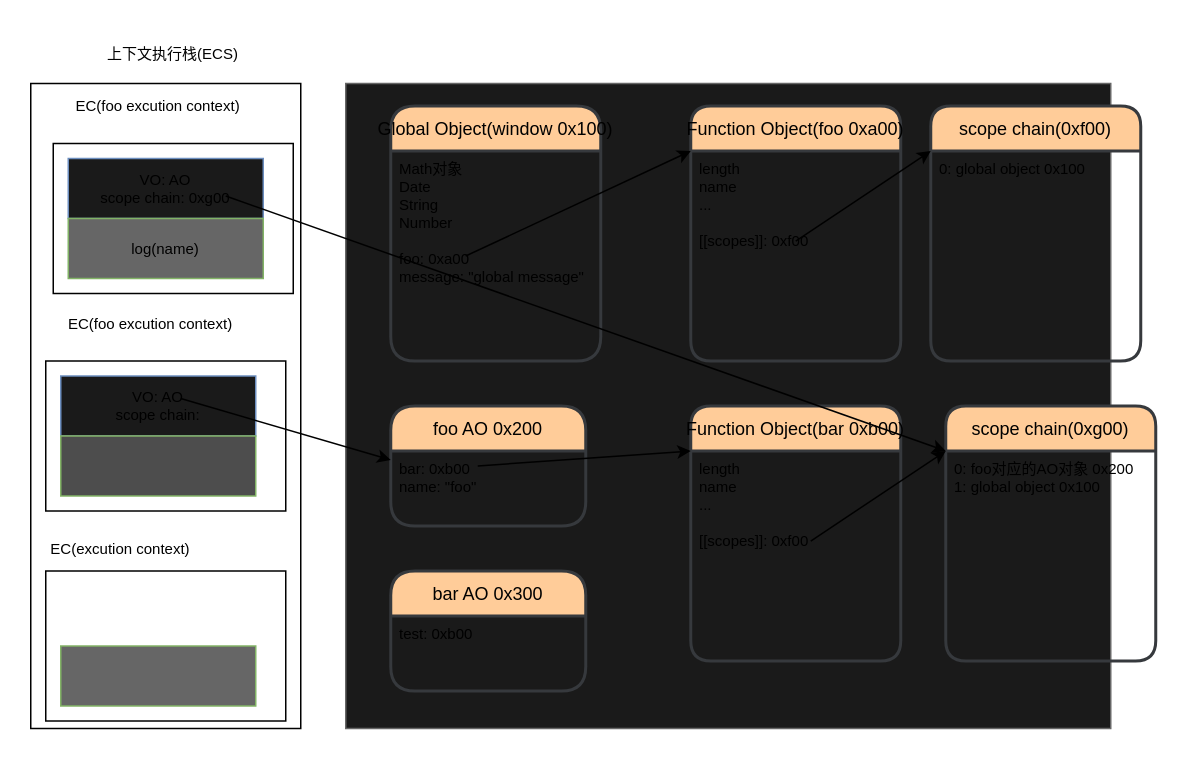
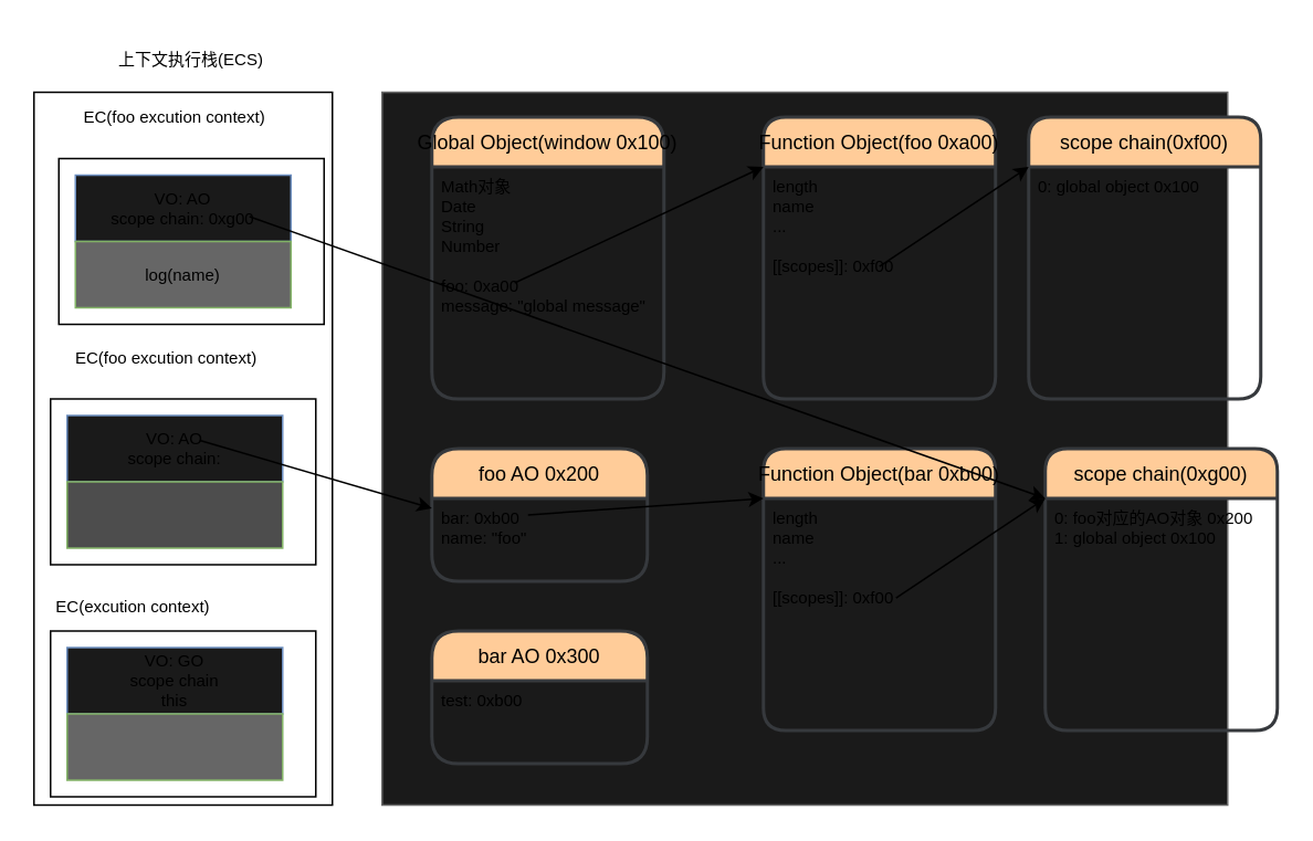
  <mxCell id="0" />
  <mxCell id="1" parent="0" />
  <mxCell id="2" value="" style="rounded=0;whiteSpace=wrap;html=1;" parent="1" vertex="1"><mxGeometry x="20" y="55" width="180" height="430" as="geometry" /></mxCell>
  <mxCell id="3" value="" style="rounded=0;whiteSpace=wrap;html=1;fillColor=#1A1A1A;strokeColor=#666666;fontColor=#333333;" parent="1" vertex="1"><mxGeometry x="230" y="55" width="510" height="430" as="geometry" /></mxCell>
  <mxCell id="4" value="Global Object(window 0x100)" style="swimlane;childLayout=stackLayout;horizontal=1;startSize=30;horizontalStack=0;rounded=1;fontSize=12;fontStyle=0;strokeWidth=2;resizeParent=0;resizeLast=1;shadow=0;dashed=0;align=center;fillColor=#ffcc99;strokeColor=#36393d;arcSize=18;" parent="1" vertex="1"><mxGeometry x="260" y="70" width="140" height="170" as="geometry" /></mxCell>
  <mxCell id="5" value="Math对象&#10;Date&#10;String&#10;Number&#10;&#10;foo: 0xa00&#10;message: &quot;global message&quot;" style="align=left;strokeColor=none;fillColor=none;spacingLeft=4;fontSize=10;verticalAlign=top;resizable=0;rotatable=0;part=1;" parent="4" vertex="1"><mxGeometry y="30" width="140" height="140" as="geometry" /></mxCell>
  <mxCell id="6" value="上下文执行栈(ECS)" style="text;html=1;strokeColor=none;fillColor=none;align=center;verticalAlign=middle;whiteSpace=wrap;rounded=0;fontSize=10;" parent="1" vertex="1"><mxGeometry x="70" y="20" width="90" height="30" as="geometry" /></mxCell>
  <mxCell id="7" value="" style="rounded=0;whiteSpace=wrap;html=1;fontSize=10;" parent="1" vertex="1"><mxGeometry x="30" y="380" width="160" height="100" as="geometry" /></mxCell>
  <mxCell id="8" value="EC(excution context)" style="text;html=1;strokeColor=none;fillColor=none;align=center;verticalAlign=middle;whiteSpace=wrap;rounded=0;fontSize=10;" parent="1" vertex="1"><mxGeometry x="30" y="350" width="100" height="30" as="geometry" /></mxCell>
+ <mxCell id="9" value="VO: GO&lt;br&gt;scope chain&lt;br&gt;this" style="rounded=0;whiteSpace=wrap;html=1;fontSize=10;fillColor=#1A1A1A;strokeColor=#6c8ebf;" parent="1" vertex="1"><mxGeometry x="40" y="390" width="130" height="40" as="geometry" /></mxCell>
  <mxCell id="10" value="" style="rounded=0;whiteSpace=wrap;html=1;fontSize=10;fillColor=#666666;strokeColor=#82b366;" parent="1" vertex="1"><mxGeometry x="40" y="430" width="130" height="40" as="geometry" /></mxCell>
  <mxCell id="11" value="Function Object(foo 0xa00)" style="swimlane;childLayout=stackLayout;horizontal=1;startSize=30;horizontalStack=0;rounded=1;fontSize=12;fontStyle=0;strokeWidth=2;resizeParent=0;resizeLast=1;shadow=0;dashed=0;align=center;fillColor=#ffcc99;strokeColor=#36393d;" parent="1" vertex="1"><mxGeometry x="460" y="70" width="140" height="170" as="geometry" /></mxCell>
  <mxCell id="12" value="length&#10;name&#10;...&#10;&#10;[[scopes]]: 0xf00&#10;" style="align=left;strokeColor=none;fillColor=none;spacingLeft=4;fontSize=10;verticalAlign=top;resizable=0;rotatable=0;part=1;" parent="11" vertex="1"><mxGeometry y="30" width="140" height="140" as="geometry" /></mxCell>
  <mxCell id="13" value="" style="endArrow=classic;html=1;entryX=0;entryY=0;entryDx=0;entryDy=0;exitX=0.357;exitY=0.5;exitDx=0;exitDy=0;exitPerimeter=0;" parent="1" source="5" target="12" edge="1"><mxGeometry width="50" height="50" relative="1" as="geometry"><mxPoint x="400" y="190" as="sourcePoint" /><mxPoint x="450" y="140" as="targetPoint" /></mxGeometry></mxCell>
  <mxCell id="14" value="scope chain(0xf00)" style="swimlane;childLayout=stackLayout;horizontal=1;startSize=30;horizontalStack=0;rounded=1;fontSize=12;fontStyle=0;strokeWidth=2;resizeParent=0;resizeLast=1;shadow=0;dashed=0;align=center;fillColor=#ffcc99;strokeColor=#36393d;" parent="1" vertex="1"><mxGeometry x="620" y="70" width="140" height="170" as="geometry" /></mxCell>
  <mxCell id="15" value="0: global object 0x100" style="align=left;strokeColor=none;fillColor=none;spacingLeft=4;fontSize=10;verticalAlign=top;resizable=0;rotatable=0;part=1;" parent="14" vertex="1"><mxGeometry y="30" width="140" height="140" as="geometry" /></mxCell>
  <mxCell id="16" value="" style="endArrow=classic;html=1;entryX=0;entryY=0;entryDx=0;entryDy=0;exitX=0.5;exitY=0.429;exitDx=0;exitDy=0;exitPerimeter=0;" parent="1" source="12" target="15" edge="1"><mxGeometry width="50" height="50" relative="1" as="geometry"><mxPoint x="480" y="170" as="sourcePoint" /><mxPoint x="630.02" y="100" as="targetPoint" /></mxGeometry></mxCell>
  <mxCell id="17" value="" style="rounded=0;whiteSpace=wrap;html=1;fontSize=10;" parent="1" vertex="1"><mxGeometry x="30" y="240" width="160" height="100" as="geometry" /></mxCell>
  <mxCell id="18" value="EC(foo excution context)" style="text;html=1;strokeColor=none;fillColor=none;align=center;verticalAlign=middle;whiteSpace=wrap;rounded=0;fontSize=10;" parent="1" vertex="1"><mxGeometry x="40" y="200" width="120" height="30" as="geometry" /></mxCell>
  <mxCell id="19" value="VO: AO&lt;br&gt;scope chain:" style="rounded=0;whiteSpace=wrap;html=1;fontSize=10;fillColor=#1A1A1A;strokeColor=#6c8ebf;" parent="1" vertex="1"><mxGeometry x="40" y="250" width="130" height="40" as="geometry" /></mxCell>
  <mxCell id="20" value="foo AO 0x200" style="swimlane;childLayout=stackLayout;horizontal=1;startSize=30;horizontalStack=0;rounded=1;fontSize=12;fontStyle=0;strokeWidth=2;resizeParent=0;resizeLast=1;shadow=0;dashed=0;align=center;fillColor=#ffcc99;strokeColor=#36393d;arcSize=18;" parent="1" vertex="1"><mxGeometry x="260" y="270" width="130" height="80" as="geometry" /></mxCell>
  <mxCell id="21" value="bar: 0xb00&#10;name: &quot;foo&quot;" style="align=left;strokeColor=none;fillColor=none;spacingLeft=4;fontSize=10;verticalAlign=top;resizable=0;rotatable=0;part=1;" parent="20" vertex="1"><mxGeometry y="30" width="130" height="50" as="geometry" /></mxCell>
  <mxCell id="22" value="Function Object(bar 0xb00)" style="swimlane;childLayout=stackLayout;horizontal=1;startSize=30;horizontalStack=0;rounded=1;fontSize=12;fontStyle=0;strokeWidth=2;resizeParent=0;resizeLast=1;shadow=0;dashed=0;align=center;fillColor=#ffcc99;strokeColor=#36393d;" parent="1" vertex="1"><mxGeometry x="460" y="270" width="140" height="170" as="geometry" /></mxCell>
  <mxCell id="23" value="length&#10;name&#10;...&#10;&#10;[[scopes]]: 0xf00&#10;" style="align=left;strokeColor=none;fillColor=none;spacingLeft=4;fontSize=10;verticalAlign=top;resizable=0;rotatable=0;part=1;" parent="22" vertex="1"><mxGeometry y="30" width="140" height="140" as="geometry" /></mxCell>
  <mxCell id="24" value="scope chain(0xg00)" style="swimlane;childLayout=stackLayout;horizontal=1;startSize=30;horizontalStack=0;rounded=1;fontSize=12;fontStyle=0;strokeWidth=2;resizeParent=0;resizeLast=1;shadow=0;dashed=0;align=center;fillColor=#ffcc99;strokeColor=#36393d;" parent="1" vertex="1"><mxGeometry x="630" y="270" width="140" height="170" as="geometry" /></mxCell>
  <mxCell id="25" value="0: foo对应的AO对象 0x200&#10;1: global object 0x100" style="align=left;strokeColor=none;fillColor=none;spacingLeft=4;fontSize=10;verticalAlign=top;resizable=0;rotatable=0;part=1;" parent="24" vertex="1"><mxGeometry y="30" width="140" height="140" as="geometry" /></mxCell>
  <mxCell id="26" value="" style="endArrow=classic;html=1;entryX=0;entryY=0;entryDx=0;entryDy=0;exitX=0.357;exitY=0.5;exitDx=0;exitDy=0;exitPerimeter=0;" parent="1" target="23" edge="1"><mxGeometry width="50" height="50" relative="1" as="geometry"><mxPoint x="318" y="310" as="sourcePoint" /><mxPoint x="468.02" y="240" as="targetPoint" /></mxGeometry></mxCell>
  <mxCell id="27" value="" style="endArrow=classic;html=1;entryX=0;entryY=0;entryDx=0;entryDy=0;exitX=0.5;exitY=0.429;exitDx=0;exitDy=0;exitPerimeter=0;" parent="1" edge="1"><mxGeometry width="50" height="50" relative="1" as="geometry"><mxPoint x="540" y="360.06" as="sourcePoint" /><mxPoint x="630" y="300" as="targetPoint" /></mxGeometry></mxCell>
  <mxCell id="28" value="" style="rounded=0;whiteSpace=wrap;html=1;fontSize=10;fillColor=#4D4D4D;strokeColor=#82b366;" parent="1" vertex="1"><mxGeometry x="40" y="290" width="130" height="40" as="geometry" /></mxCell>
  <mxCell id="29" value="bar AO 0x300" style="swimlane;childLayout=stackLayout;horizontal=1;startSize=30;horizontalStack=0;rounded=1;fontSize=12;fontStyle=0;strokeWidth=2;resizeParent=0;resizeLast=1;shadow=0;dashed=0;align=center;fillColor=#ffcc99;strokeColor=#36393d;arcSize=18;" parent="1" vertex="1"><mxGeometry x="260" y="380" width="130" height="80" as="geometry" /></mxCell>
  <mxCell id="30" value="test: 0xb00" style="align=left;strokeColor=none;fillColor=none;spacingLeft=4;fontSize=10;verticalAlign=top;resizable=0;rotatable=0;part=1;" parent="29" vertex="1"><mxGeometry y="30" width="130" height="50" as="geometry" /></mxCell>
  <mxCell id="31" value="" style="rounded=0;whiteSpace=wrap;html=1;fontSize=10;" parent="1" vertex="1"><mxGeometry x="35" y="95" width="160" height="100" as="geometry" /></mxCell>
  <mxCell id="32" value="EC(foo excution context)" style="text;html=1;strokeColor=none;fillColor=none;align=center;verticalAlign=middle;whiteSpace=wrap;rounded=0;fontSize=10;" parent="1" vertex="1"><mxGeometry x="45" y="55" width="120" height="30" as="geometry" /></mxCell>
  <mxCell id="33" value="VO: AO&lt;br&gt;scope chain: 0xg00" style="rounded=0;whiteSpace=wrap;html=1;fontSize=10;fillColor=#1A1A1A;strokeColor=#6c8ebf;" parent="1" vertex="1"><mxGeometry x="45" y="105" width="130" height="40" as="geometry" /></mxCell>
  <mxCell id="34" value="log(name)" style="rounded=0;whiteSpace=wrap;html=1;fontSize=10;fillColor=#666666;strokeColor=#82b366;" parent="1" vertex="1"><mxGeometry x="45" y="145" width="130" height="40" as="geometry" /></mxCell>
  <mxCell id="35" value="" style="endArrow=classic;html=1;exitX=0.357;exitY=0.5;exitDx=0;exitDy=0;exitPerimeter=0;" parent="1" target="21" edge="1"><mxGeometry width="50" height="50" relative="1" as="geometry"><mxPoint x="120" y="265" as="sourcePoint" /><mxPoint x="270.02" y="195" as="targetPoint" /></mxGeometry></mxCell>
  <mxCell id="36" value="" style="endArrow=classic;html=1;exitX=0.654;exitY=0.375;exitDx=0;exitDy=0;exitPerimeter=0;entryX=0;entryY=0;entryDx=0;entryDy=0;" parent="1" target="25" edge="1"><mxGeometry width="50" height="50" relative="1" as="geometry"><mxPoint x="150" y="130" as="sourcePoint" /><mxPoint x="279.46" y="422.32" as="targetPoint" /></mxGeometry></mxCell>
